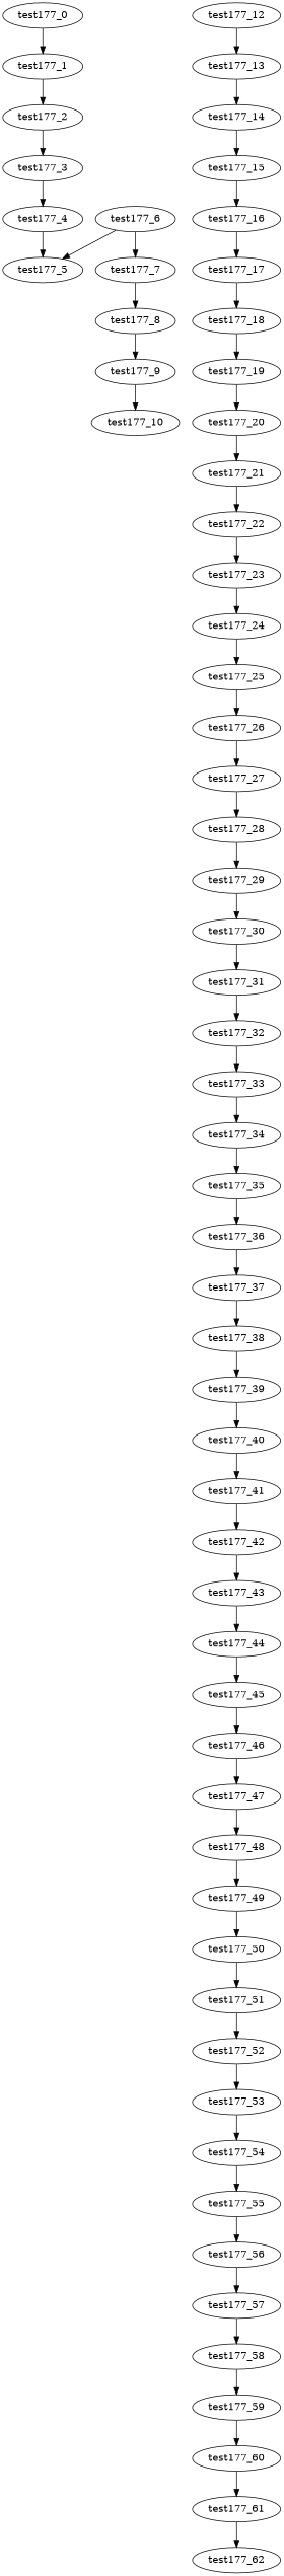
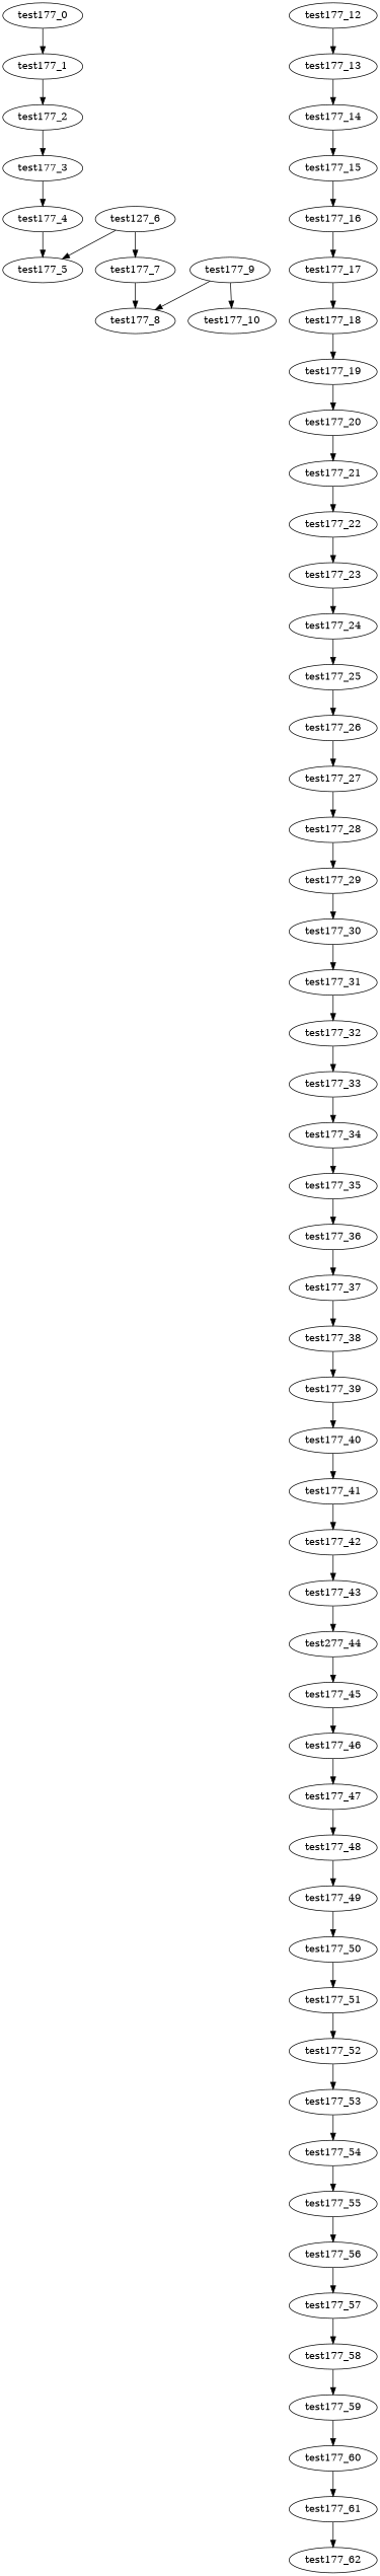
  digraph {
    test177_0
    test177_1
    test177_2
    test177_3
    test177_4
    test177_5
-   test177_6
+   test177_6 [label=test127_6]
    test177_7
    test177_8
    test177_9
    test177_10
    test177_12
    test177_13
    test177_14
    test177_15
    test177_16
    test177_17
    test177_18
    test177_19
    test177_20
    test177_21
    test177_22
    test177_23
    test177_24
    test177_25
    test177_26
    test177_27
    test177_28
    test177_29
    test177_30
    test177_31
    test177_32
    test177_33
    test177_34
    test177_35
    test177_36
    test177_37
    test177_38
    test177_39
    test177_40
    test177_41
    test177_42
    test177_43
-   test177_44
+   test177_44 [label=test277_44]
    test177_45
    test177_46
    test177_47
    test177_48
    test177_49
    test177_50
    test177_51
    test177_52
    test177_53
    test177_54
    test177_55
    test177_56
    test177_57
    test177_58
    test177_59
    test177_60
    test177_61
    test177_62
    test177_0 -> test177_1
    test177_1 -> test177_2
    test177_2 -> test177_3
    test177_3 -> test177_4
    test177_4 -> test177_5
    test177_6 -> test177_5
    test177_6 -> test177_7
    test177_7 -> test177_8
-   test177_8 -> test177_9
+   test177_9 -> test177_8
    test177_9 -> test177_10
    test177_12 -> test177_13
    test177_13 -> test177_14
    test177_14 -> test177_15
    test177_15 -> test177_16
    test177_16 -> test177_17
    test177_17 -> test177_18
    test177_18 -> test177_19
    test177_19 -> test177_20
    test177_20 -> test177_21
    test177_21 -> test177_22
    test177_22 -> test177_23
    test177_23 -> test177_24
    test177_24 -> test177_25
    test177_25 -> test177_26
    test177_26 -> test177_27
    test177_27 -> test177_28
    test177_28 -> test177_29
    test177_29 -> test177_30
    test177_30 -> test177_31
    test177_31 -> test177_32
    test177_32 -> test177_33
    test177_33 -> test177_34
    test177_34 -> test177_35
    test177_35 -> test177_36
    test177_36 -> test177_37
    test177_37 -> test177_38
    test177_38 -> test177_39
    test177_39 -> test177_40
    test177_40 -> test177_41
    test177_41 -> test177_42
    test177_42 -> test177_43
    test177_43 -> test177_44
    test177_44 -> test177_45
    test177_45 -> test177_46
    test177_46 -> test177_47
    test177_47 -> test177_48
    test177_48 -> test177_49
    test177_49 -> test177_50
    test177_50 -> test177_51
    test177_51 -> test177_52
    test177_52 -> test177_53
    test177_53 -> test177_54
    test177_54 -> test177_55
    test177_55 -> test177_56
    test177_56 -> test177_57
    test177_57 -> test177_58
    test177_58 -> test177_59
    test177_59 -> test177_60
    test177_60 -> test177_61
    test177_61 -> test177_62
  }
